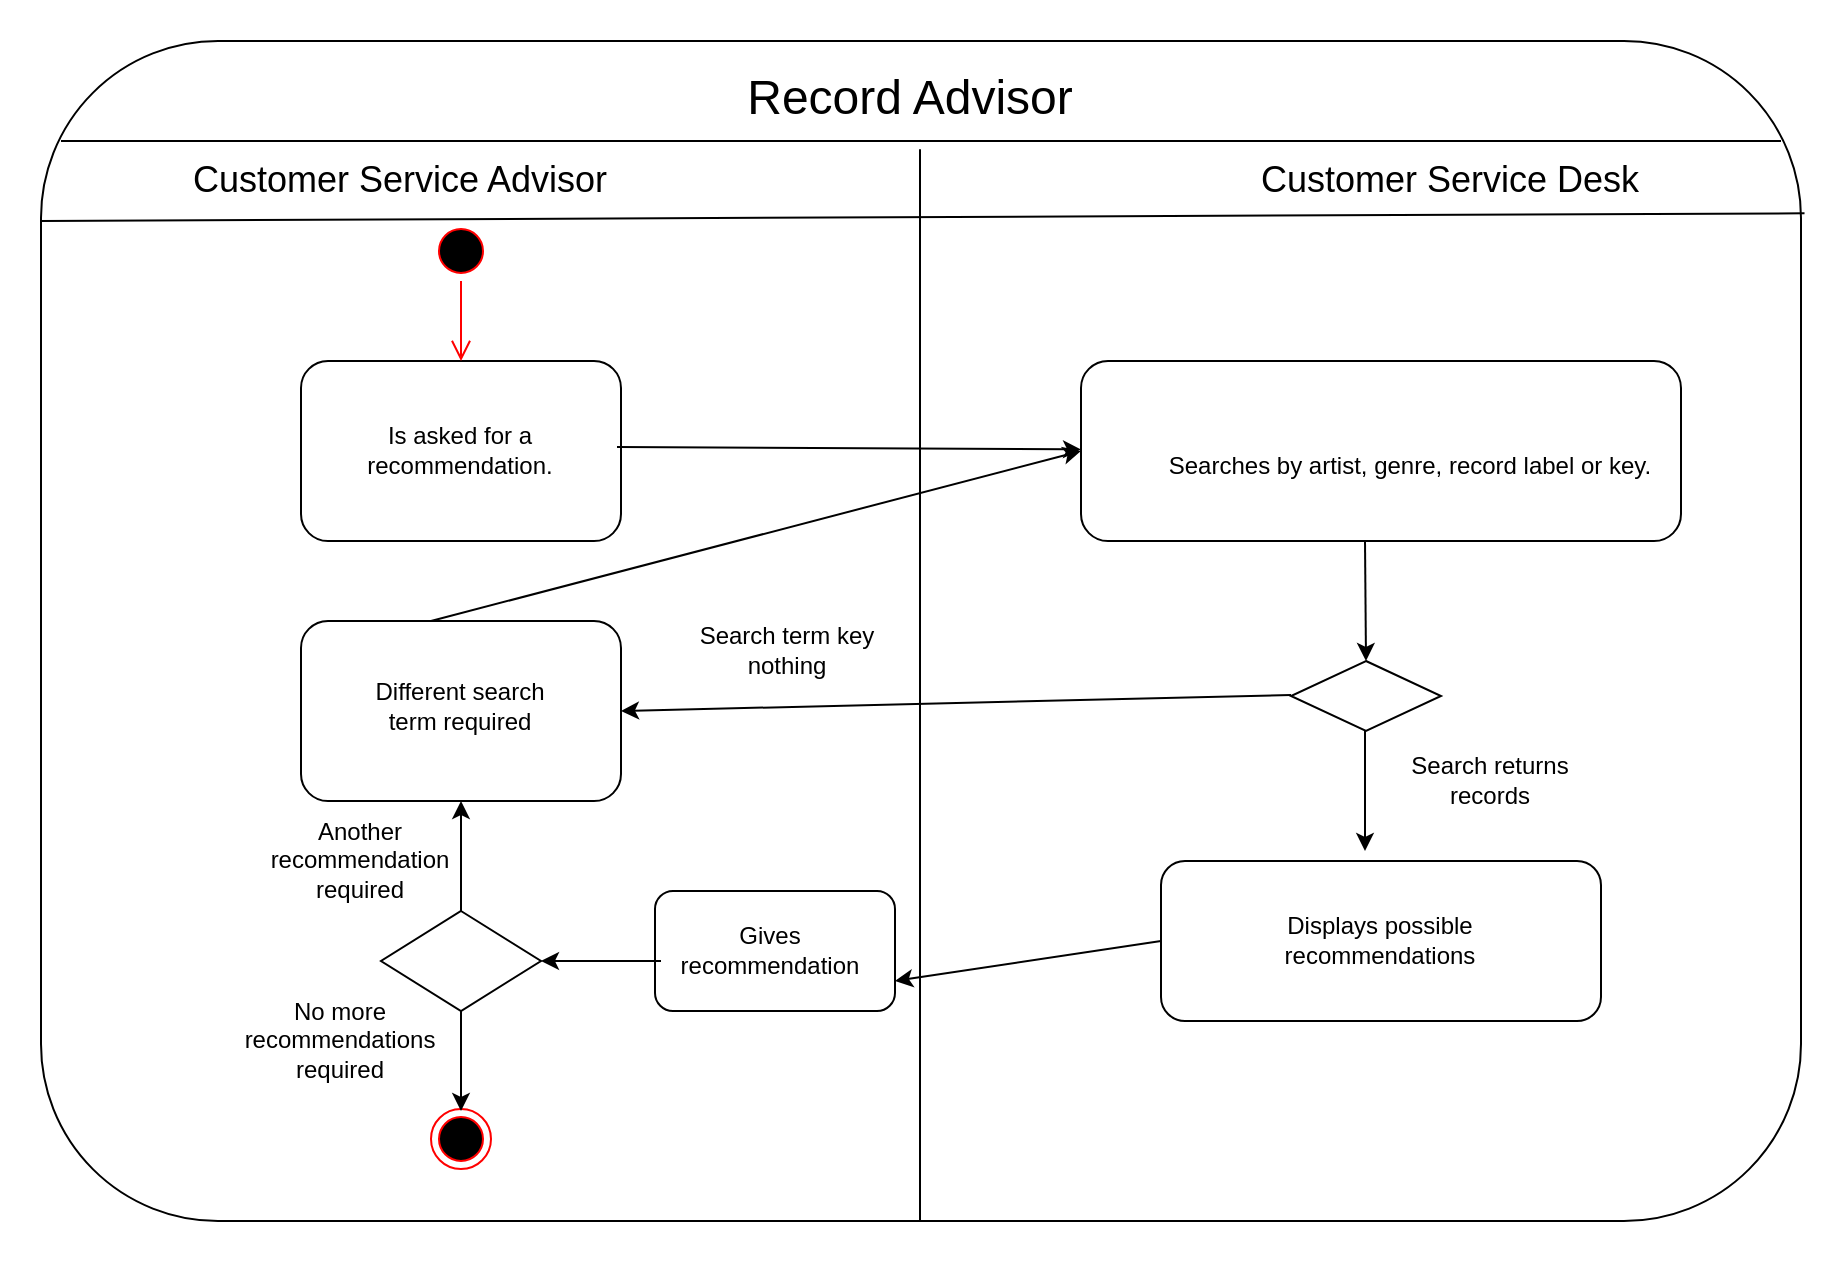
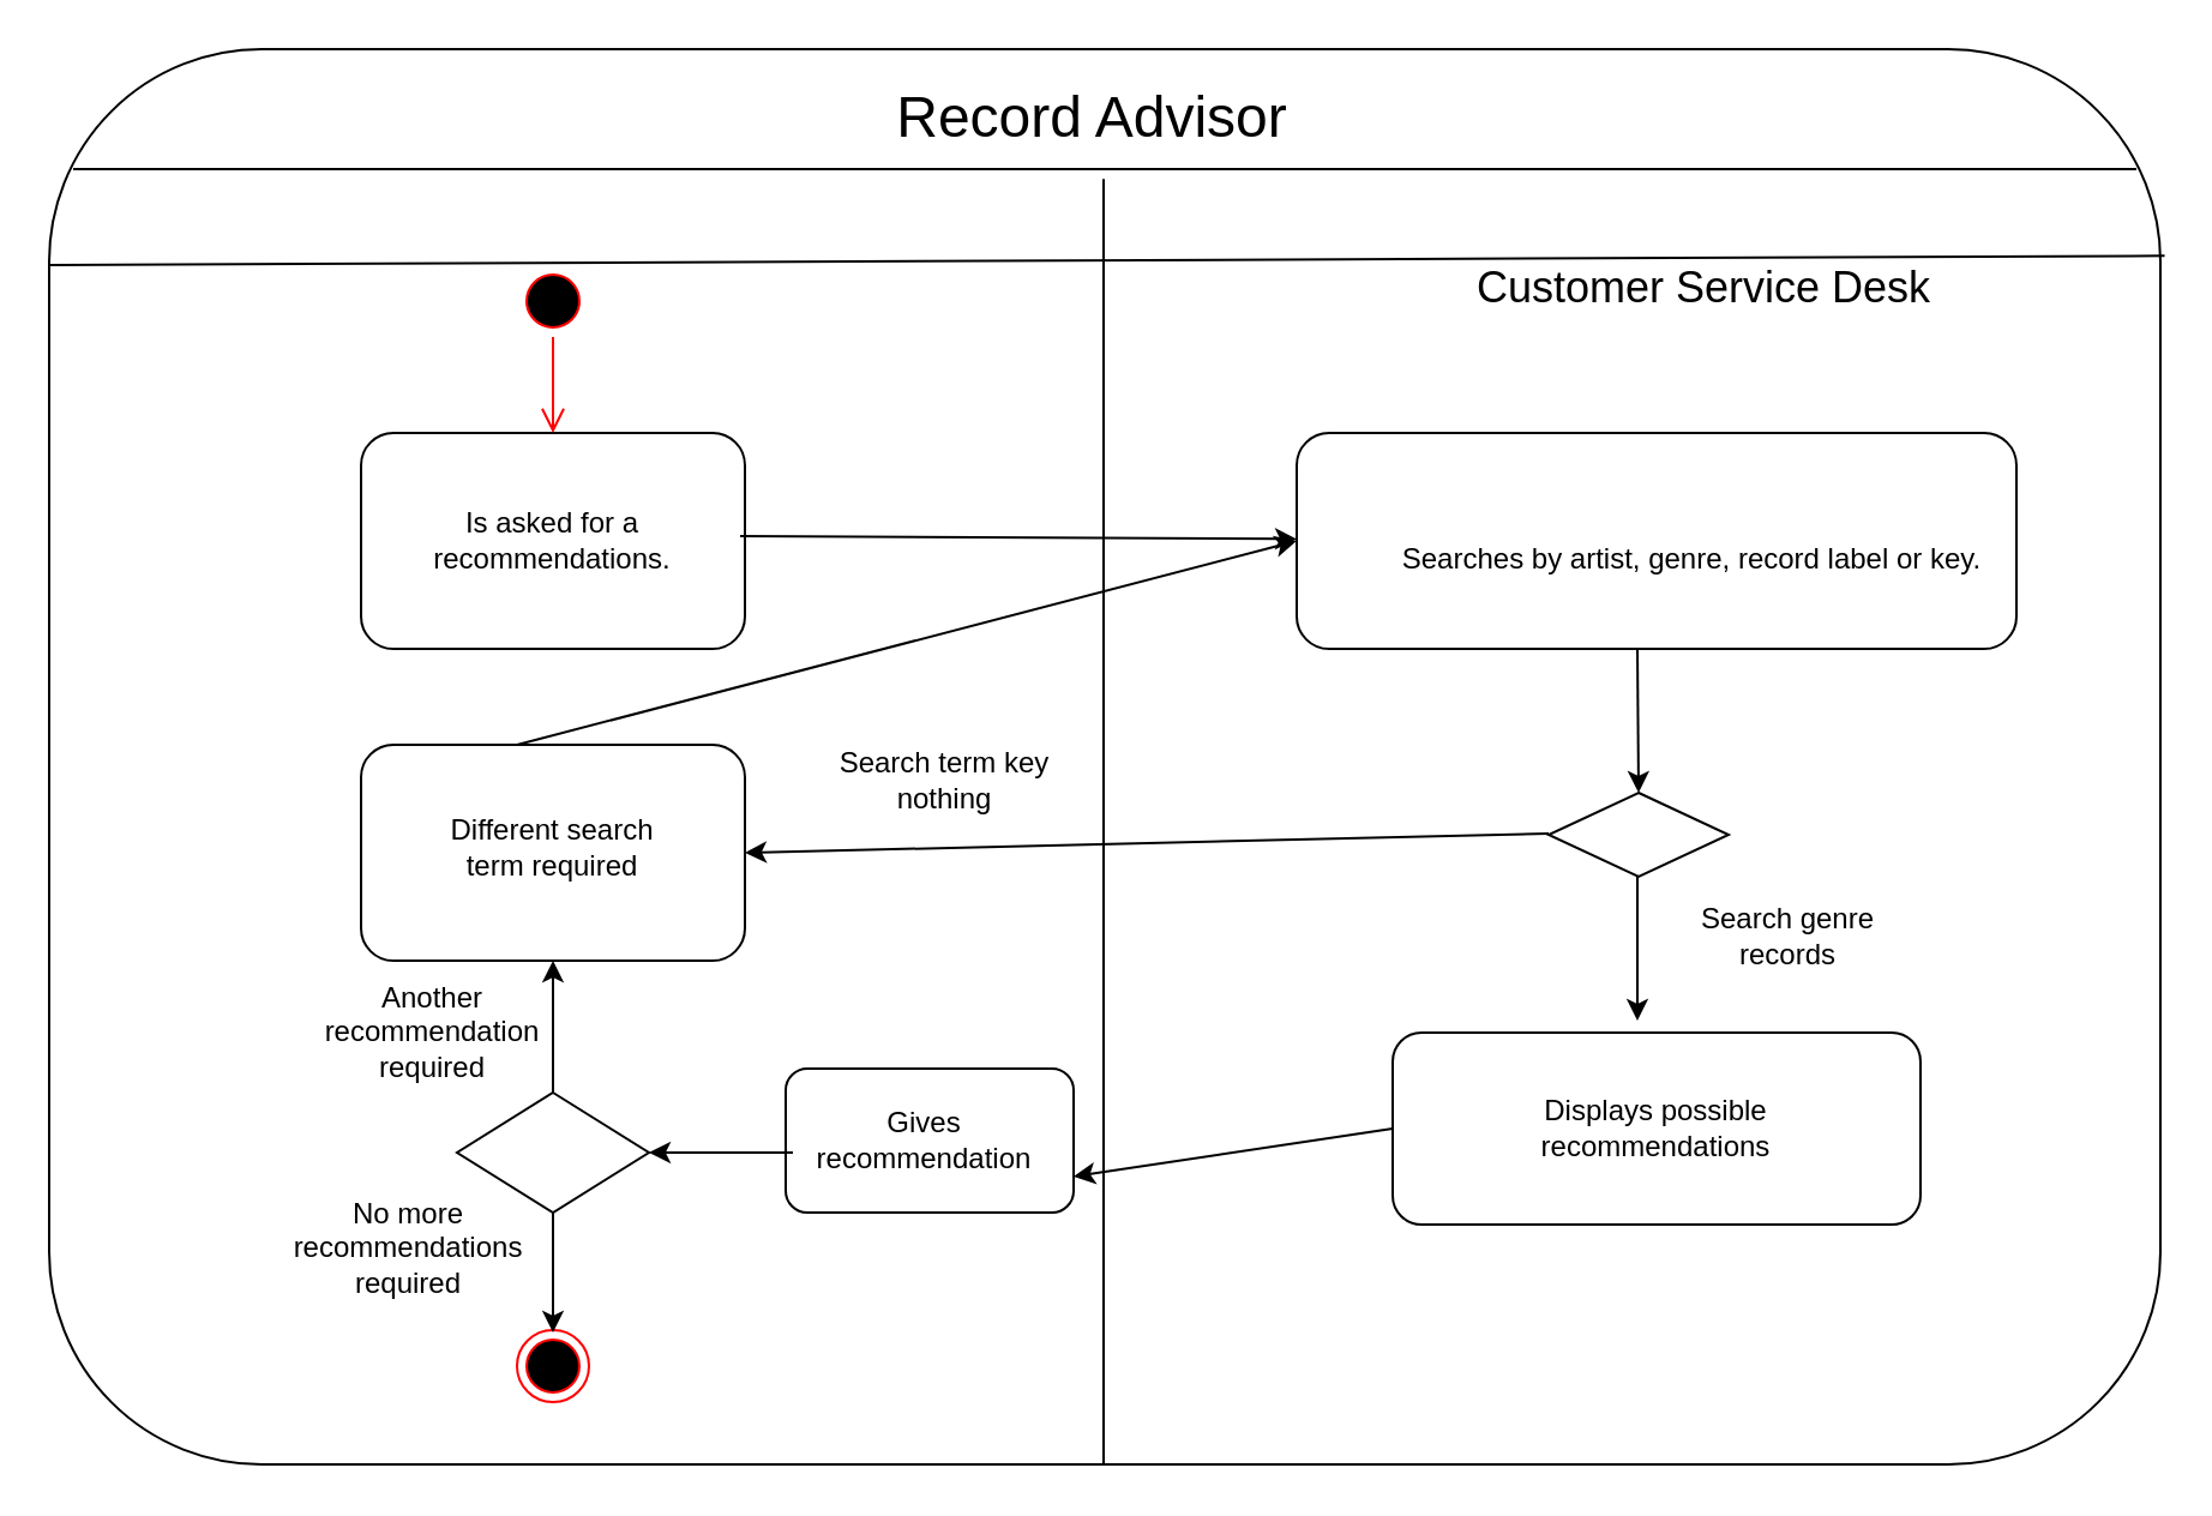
  <mxCell id="0" />
  <mxCell id="1" parent="0" />
  <mxCell id="2" value="" style="rounded=1;whiteSpace=wrap;html=1;" vertex="1" parent="1"><mxGeometry x="20" y="20" width="880" height="590" as="geometry" /></mxCell>
  <mxCell id="3" value="" style="endArrow=none;html=1;entryX=1.002;entryY=0.146;entryDx=0;entryDy=0;entryPerimeter=0;" edge="1" parent="1" target="2"><mxGeometry width="50" height="50" relative="1" as="geometry"><mxPoint x="20" y="110" as="sourcePoint" /><mxPoint x="890" y="110" as="targetPoint" /></mxGeometry></mxCell>
  <mxCell id="4" value="" style="endArrow=none;html=1;" edge="1" parent="1"><mxGeometry width="50" height="50" relative="1" as="geometry"><mxPoint x="30" y="70" as="sourcePoint" /><mxPoint x="890" y="70" as="targetPoint" /></mxGeometry></mxCell>
  <mxCell id="5" value="" style="rounded=1;whiteSpace=wrap;html=1;" vertex="1" parent="1"><mxGeometry x="150" y="180" width="160" height="90" as="geometry" /></mxCell>
  <mxCell id="6" value="" style="ellipse;html=1;shape=startState;fillColor=#000000;strokeColor=#ff0000;" vertex="1" parent="1"><mxGeometry x="215" y="110" width="30" height="30" as="geometry" /></mxCell>
  <mxCell id="7" value="" style="edgeStyle=orthogonalEdgeStyle;html=1;verticalAlign=bottom;endArrow=open;endSize=8;strokeColor=#ff0000;entryX=0.5;entryY=0;entryDx=0;entryDy=0;" edge="1" source="6" parent="1" target="5"><mxGeometry relative="1" as="geometry"><mxPoint x="130" y="160" as="targetPoint" /></mxGeometry></mxCell>
  <mxCell id="8" value="" style="ellipse;html=1;shape=endState;fillColor=#000000;strokeColor=#ff0000;" vertex="1" parent="1"><mxGeometry x="215" y="554" width="30" height="30" as="geometry" /></mxCell>
  <mxCell id="9" value="" style="endArrow=none;html=1;" edge="1" parent="1"><mxGeometry width="50" height="50" relative="1" as="geometry"><mxPoint x="459.5" y="610" as="sourcePoint" /><mxPoint x="459.5" y="74.167" as="targetPoint" /></mxGeometry></mxCell>
- <mxCell id="10" value="&lt;font style=&quot;font-size: 18px&quot;&gt;Customer Service Advisor&lt;/font&gt;" style="text;html=1;strokeColor=none;fillColor=none;align=center;verticalAlign=middle;whiteSpace=wrap;rounded=0;" vertex="1" parent="1"><mxGeometry x="70" y="80" width="260" height="20" as="geometry" /></mxCell>
  <mxCell id="11" value="&lt;font style=&quot;font-size: 24px&quot;&gt;Record Advisor&lt;/font&gt;" style="text;html=1;strokeColor=none;fillColor=none;align=center;verticalAlign=middle;whiteSpace=wrap;rounded=0;" vertex="1" parent="1"><mxGeometry x="330" y="39" width="250" height="20" as="geometry" /></mxCell>
- <mxCell id="12" value="&lt;font style=&quot;font-size: 18px&quot;&gt;Customer Service Desk&lt;/font&gt;" style="text;html=1;strokeColor=none;fillColor=none;align=center;verticalAlign=middle;whiteSpace=wrap;rounded=0;" vertex="1" parent="1"><mxGeometry x="590" y="80" width="270" height="20" as="geometry" /></mxCell>
- <mxCell id="13" value="Is asked for a recommendation." style="text;html=1;strokeColor=none;fillColor=none;align=center;verticalAlign=middle;whiteSpace=wrap;rounded=0;" vertex="1" parent="1"><mxGeometry x="165" y="195" width="130" height="60" as="geometry" /></mxCell>
+ <mxCell id="12" value="&lt;font style=&quot;font-size: 18px&quot;&gt;Customer Service Desk&lt;/font&gt;" style="text;html=1;strokeColor=none;fillColor=none;align=center;verticalAlign=middle;whiteSpace=wrap;rounded=0;" vertex="1" parent="1"><mxGeometry x="575" y="110" width="270" height="20" as="geometry" /></mxCell>
+ <mxCell id="13" value="Is asked for a recommendations." style="text;html=1;strokeColor=none;fillColor=none;align=center;verticalAlign=middle;whiteSpace=wrap;rounded=0;" vertex="1" parent="1"><mxGeometry x="165" y="195" width="130" height="60" as="geometry" /></mxCell>
  <mxCell id="14" value="" style="rounded=1;whiteSpace=wrap;html=1;" vertex="1" parent="1"><mxGeometry x="540" y="180" width="300" height="90" as="geometry" /></mxCell>
  <mxCell id="15" value="Searches by artist, genre, record label or key." style="text;html=1;strokeColor=none;fillColor=none;align=center;verticalAlign=middle;whiteSpace=wrap;rounded=0;" vertex="1" parent="1"><mxGeometry x="575" y="205" width="260" height="55" as="geometry" /></mxCell>
  <mxCell id="16" value="" style="endArrow=classic;html=1;" edge="1" parent="1" target="14"><mxGeometry width="50" height="50" relative="1" as="geometry"><mxPoint x="308" y="223" as="sourcePoint" /><mxPoint x="518" y="223.667" as="targetPoint" /></mxGeometry></mxCell>
  <mxCell id="17" value="" style="rhombus;whiteSpace=wrap;html=1;" vertex="1" parent="1"><mxGeometry x="645" y="330" width="75" height="35" as="geometry" /></mxCell>
  <mxCell id="18" value="" style="endArrow=classic;html=1;entryX=0.5;entryY=0;entryDx=0;entryDy=0;" edge="1" parent="1" target="17"><mxGeometry width="50" height="50" relative="1" as="geometry"><mxPoint x="682" y="270" as="sourcePoint" /><mxPoint x="682" y="320" as="targetPoint" /></mxGeometry></mxCell>
  <mxCell id="19" value="" style="endArrow=classic;html=1;entryX=1;entryY=0.5;entryDx=0;entryDy=0;" edge="1" parent="1" target="21"><mxGeometry width="50" height="50" relative="1" as="geometry"><mxPoint x="645" y="347" as="sourcePoint" /><mxPoint x="435" y="347" as="targetPoint" /></mxGeometry></mxCell>
  <mxCell id="20" value="" style="endArrow=classic;html=1;" edge="1" parent="1"><mxGeometry width="50" height="50" relative="1" as="geometry"><mxPoint x="682" y="365" as="sourcePoint" /><mxPoint x="682" y="425" as="targetPoint" /></mxGeometry></mxCell>
  <mxCell id="21" value="" style="rounded=1;whiteSpace=wrap;html=1;" vertex="1" parent="1"><mxGeometry x="150" y="310" width="160" height="90" as="geometry" /></mxCell>
  <mxCell id="22" value="Search term key nothing" style="text;html=1;strokeColor=none;fillColor=none;align=center;verticalAlign=middle;whiteSpace=wrap;rounded=0;" vertex="1" parent="1"><mxGeometry x="340" y="315" width="107" height="20" as="geometry" /></mxCell>
- <mxCell id="23" value="Search returns records" style="text;html=1;strokeColor=none;fillColor=none;align=center;verticalAlign=middle;whiteSpace=wrap;rounded=0;" vertex="1" parent="1"><mxGeometry x="690" y="380" width="110" height="20" as="geometry" /></mxCell>
+ <mxCell id="23" value="Search genre records" style="text;html=1;strokeColor=none;fillColor=none;align=center;verticalAlign=middle;whiteSpace=wrap;rounded=0;" vertex="1" parent="1"><mxGeometry x="690" y="380" width="110" height="20" as="geometry" /></mxCell>
  <mxCell id="24" value="Different search term required" style="text;html=1;strokeColor=none;fillColor=none;align=center;verticalAlign=middle;whiteSpace=wrap;rounded=0;" vertex="1" parent="1"><mxGeometry x="180" y="335" width="100" height="35" as="geometry" /></mxCell>
  <mxCell id="25" value="" style="endArrow=classic;html=1;entryX=0;entryY=0.5;entryDx=0;entryDy=0;" edge="1" parent="1" target="14"><mxGeometry width="50" height="50" relative="1" as="geometry"><mxPoint x="215" y="310" as="sourcePoint" /><mxPoint x="465" y="270" as="targetPoint" /></mxGeometry></mxCell>
  <mxCell id="26" value="" style="rounded=1;whiteSpace=wrap;html=1;" vertex="1" parent="1"><mxGeometry x="580" y="430" width="220" height="80" as="geometry" /></mxCell>
  <mxCell id="27" value="Displays possible recommendations" style="text;html=1;strokeColor=none;fillColor=none;align=center;verticalAlign=middle;whiteSpace=wrap;rounded=0;" vertex="1" parent="1"><mxGeometry x="610" y="460" width="160" height="20" as="geometry" /></mxCell>
  <mxCell id="28" value="" style="rhombus;whiteSpace=wrap;html=1;" vertex="1" parent="1"><mxGeometry x="190" y="455" width="80" height="50" as="geometry" /></mxCell>
  <mxCell id="29" value="" style="rounded=1;whiteSpace=wrap;html=1;" vertex="1" parent="1"><mxGeometry x="327" y="445" width="120" height="60" as="geometry" /></mxCell>
  <mxCell id="30" value="Gives recommendation" style="text;html=1;strokeColor=none;fillColor=none;align=center;verticalAlign=middle;whiteSpace=wrap;rounded=0;" vertex="1" parent="1"><mxGeometry x="330" y="465" width="110" height="20" as="geometry" /></mxCell>
  <mxCell id="31" value="" style="endArrow=classic;html=1;exitX=0;exitY=0.5;exitDx=0;exitDy=0;entryX=1;entryY=0.75;entryDx=0;entryDy=0;" edge="1" parent="1" source="26" target="29"><mxGeometry width="50" height="50" relative="1" as="geometry"><mxPoint x="600" y="479" as="sourcePoint" /><mxPoint x="450" y="479" as="targetPoint" /></mxGeometry></mxCell>
  <mxCell id="32" value="" style="endArrow=classic;html=1;" edge="1" parent="1"><mxGeometry width="50" height="50" relative="1" as="geometry"><mxPoint x="330" y="480" as="sourcePoint" /><mxPoint x="270" y="480" as="targetPoint" /></mxGeometry></mxCell>
  <mxCell id="33" value="" style="endArrow=classic;html=1;exitX=0.5;exitY=0;exitDx=0;exitDy=0;" edge="1" parent="1" source="28"><mxGeometry width="50" height="50" relative="1" as="geometry"><mxPoint x="230" y="450" as="sourcePoint" /><mxPoint x="230" y="400" as="targetPoint" /></mxGeometry></mxCell>
  <mxCell id="34" value="" style="endArrow=classic;html=1;" edge="1" parent="1"><mxGeometry width="50" height="50" relative="1" as="geometry"><mxPoint x="230" y="505" as="sourcePoint" /><mxPoint x="230" y="555" as="targetPoint" /></mxGeometry></mxCell>
  <mxCell id="35" value="Another recommendation required" style="text;html=1;strokeColor=none;fillColor=none;align=center;verticalAlign=middle;whiteSpace=wrap;rounded=0;" vertex="1" parent="1"><mxGeometry x="160" y="420" width="40" height="20" as="geometry" /></mxCell>
  <mxCell id="36" value="No more recommendations required" style="text;html=1;strokeColor=none;fillColor=none;align=center;verticalAlign=middle;whiteSpace=wrap;rounded=0;" vertex="1" parent="1"><mxGeometry x="150" y="510" width="40" height="20" as="geometry" /></mxCell>
